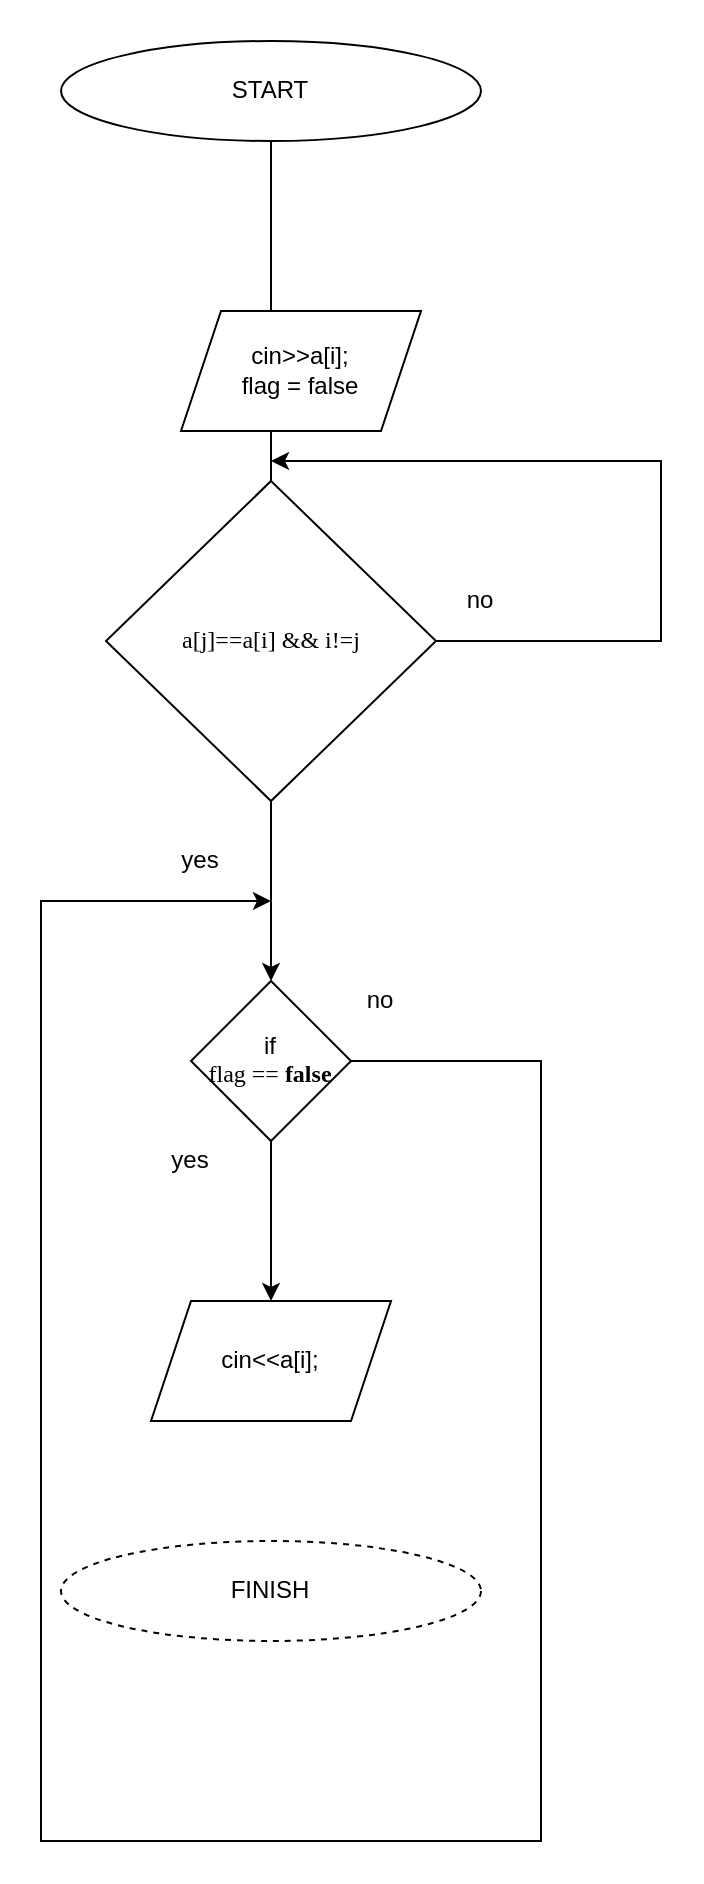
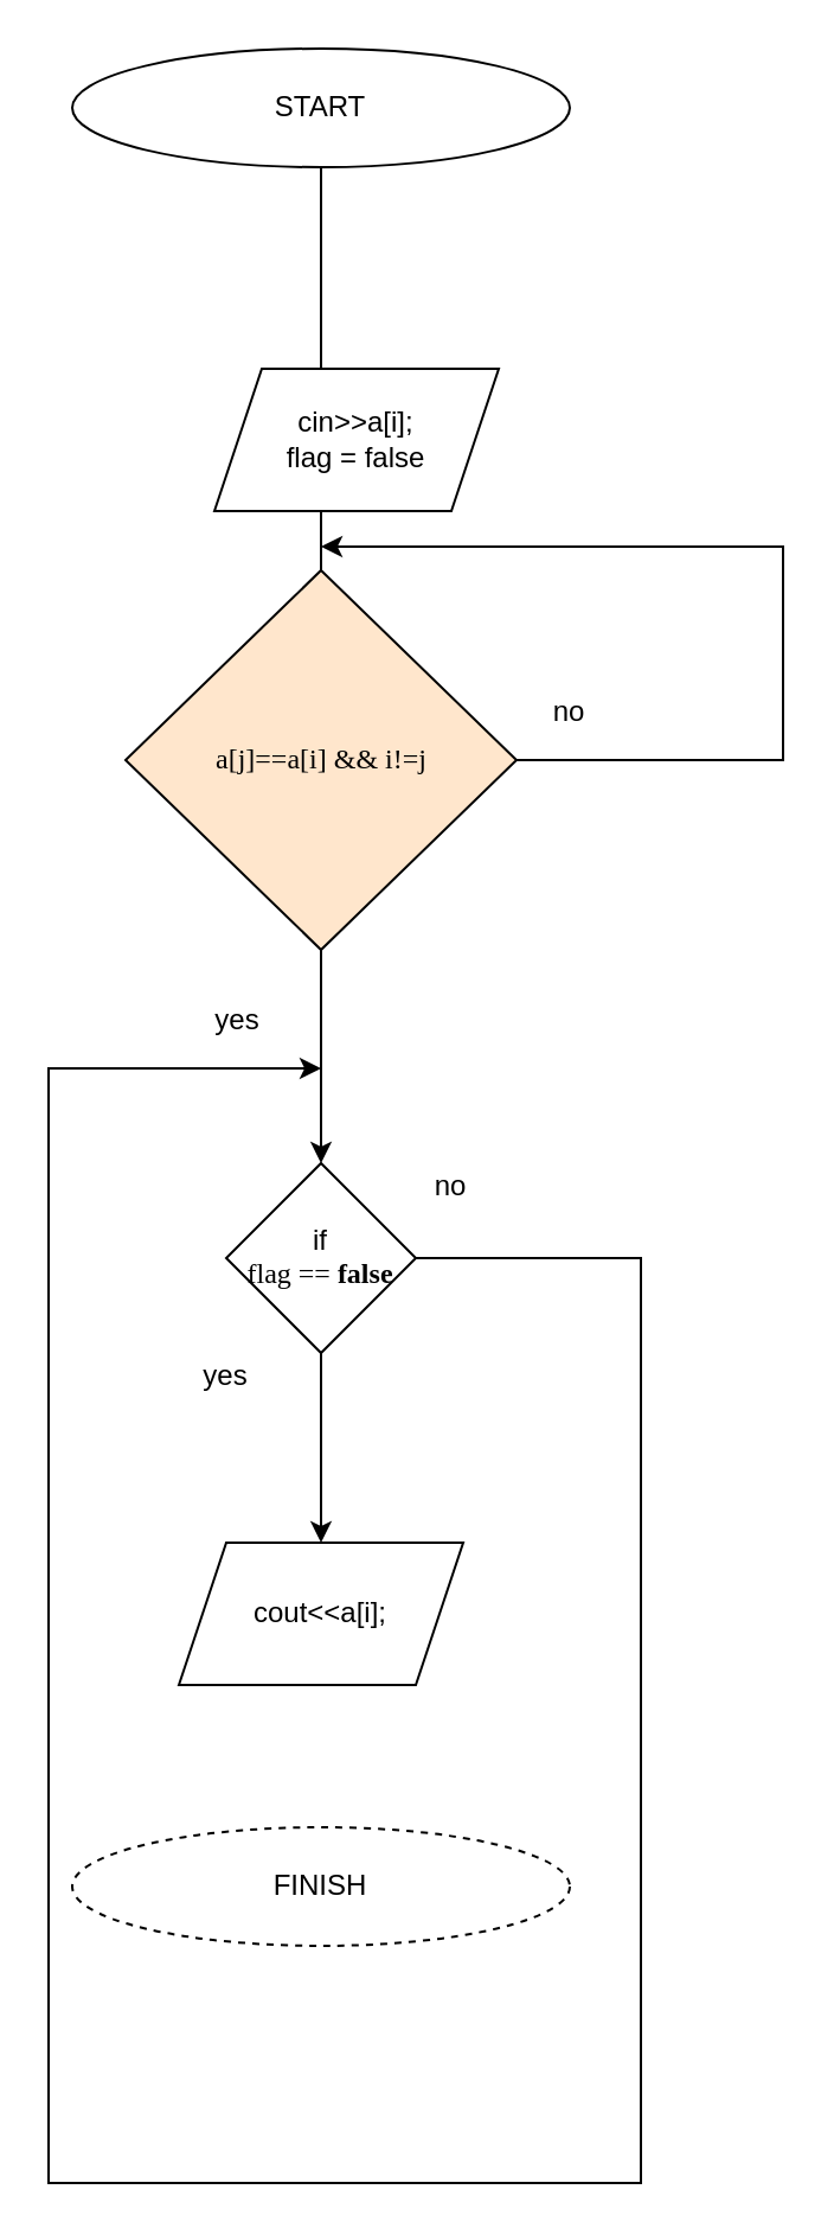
  <mxCell id="0" />
  <mxCell id="1" parent="0" />
  <mxCell id="2" style="edgeStyle=orthogonalEdgeStyle;rounded=0;orthogonalLoop=1;jettySize=auto;html=1;" edge="1" parent="1" source="3"><mxGeometry relative="1" as="geometry"><mxPoint x="135" y="330" as="targetPoint" /></mxGeometry></mxCell>
  <mxCell id="3" value="START" style="ellipse;whiteSpace=wrap;html=1;" vertex="1" parent="1"><mxGeometry x="30" y="20" width="210" height="50" as="geometry" /></mxCell>
  <mxCell id="4" value="cin&amp;gt;&amp;gt;a[i];&lt;br&gt;flag = false" style="shape=parallelogram;perimeter=parallelogramPerimeter;whiteSpace=wrap;html=1;fixedSize=1;" vertex="1" parent="1"><mxGeometry x="90" y="155" width="120" height="60" as="geometry" /></mxCell>
  <mxCell id="5" style="edgeStyle=orthogonalEdgeStyle;rounded=0;orthogonalLoop=1;jettySize=auto;html=1;fontColor=#000000;" edge="1" parent="1" source="7"><mxGeometry relative="1" as="geometry"><mxPoint x="135" y="230" as="targetPoint" /><Array as="points"><mxPoint x="330" y="320" /></Array></mxGeometry></mxCell>
  <mxCell id="6" style="edgeStyle=orthogonalEdgeStyle;rounded=0;orthogonalLoop=1;jettySize=auto;html=1;fontColor=#000000;" edge="1" parent="1" source="7"><mxGeometry relative="1" as="geometry"><mxPoint x="135" y="490" as="targetPoint" /></mxGeometry></mxCell>
- <mxCell id="7" value="&lt;p style=&quot;margin: 0px; font-style: normal; font-variant-caps: normal; font-weight: normal; font-stretch: normal; font-size: 12px; line-height: normal; font-family: menlo;&quot;&gt;a[j]==a[i] &amp;amp;&amp;amp; i!=j&lt;/p&gt;" style="rhombus;whiteSpace=wrap;html=1;labelBackgroundColor=none;" vertex="1" parent="1"><mxGeometry x="52.5" y="240" width="165" height="160" as="geometry" /></mxCell>
+ <mxCell id="7" value="&lt;p style=&quot;margin: 0px; font-style: normal; font-variant-caps: normal; font-weight: normal; font-stretch: normal; font-size: 12px; line-height: normal; font-family: menlo;&quot;&gt;a[j]==a[i] &amp;amp;&amp;amp; i!=j&lt;/p&gt;" style="rhombus;whiteSpace=wrap;html=1;labelBackgroundColor=none;fillColor=#ffe6cc;" vertex="1" parent="1"><mxGeometry x="52.5" y="240" width="165" height="160" as="geometry" /></mxCell>
  <mxCell id="8" value="no" style="text;html=1;strokeColor=none;fillColor=none;align=center;verticalAlign=middle;whiteSpace=wrap;rounded=0;labelBackgroundColor=none;fontColor=#000000;" vertex="1" parent="1"><mxGeometry x="220" y="290" width="40" height="20" as="geometry" /></mxCell>
  <mxCell id="9" value="yes" style="text;html=1;strokeColor=none;fillColor=none;align=center;verticalAlign=middle;whiteSpace=wrap;rounded=0;labelBackgroundColor=none;fontColor=#000000;" vertex="1" parent="1"><mxGeometry x="80" y="420" width="40" height="20" as="geometry" /></mxCell>
  <mxCell id="10" style="edgeStyle=orthogonalEdgeStyle;rounded=0;orthogonalLoop=1;jettySize=auto;html=1;fontColor=#000000;" edge="1" parent="1" source="12"><mxGeometry relative="1" as="geometry"><mxPoint x="135" y="650" as="targetPoint" /></mxGeometry></mxCell>
  <mxCell id="11" style="edgeStyle=orthogonalEdgeStyle;rounded=0;orthogonalLoop=1;jettySize=auto;html=1;" edge="1" parent="1" source="12"><mxGeometry relative="1" as="geometry"><mxPoint x="135" y="450" as="targetPoint" /><Array as="points"><mxPoint x="270" y="530" /><mxPoint x="270" y="920" /><mxPoint x="20" y="920" /></Array></mxGeometry></mxCell>
  <mxCell id="12" value="if&lt;br&gt;&lt;p style=&quot;margin: 0px; font-stretch: normal; line-height: normal; font-family: menlo;&quot;&gt;flag == &lt;span style=&quot;&quot;&gt;&lt;b&gt;false&lt;/b&gt;&lt;/span&gt;&lt;/p&gt;" style="rhombus;whiteSpace=wrap;html=1;labelBackgroundColor=none;" vertex="1" parent="1"><mxGeometry x="95" y="490" width="80" height="80" as="geometry" /></mxCell>
  <mxCell id="13" value="no" style="text;html=1;strokeColor=none;fillColor=none;align=center;verticalAlign=middle;whiteSpace=wrap;rounded=0;labelBackgroundColor=none;fontColor=#000000;" vertex="1" parent="1"><mxGeometry x="170" y="490" width="40" height="20" as="geometry" /></mxCell>
  <mxCell id="14" value="yes" style="text;html=1;strokeColor=none;fillColor=none;align=center;verticalAlign=middle;whiteSpace=wrap;rounded=0;labelBackgroundColor=none;fontColor=#000000;" vertex="1" parent="1"><mxGeometry x="75" y="570" width="40" height="20" as="geometry" /></mxCell>
- <mxCell id="15" value="cin&amp;lt;&amp;lt;a[i];" style="shape=parallelogram;perimeter=parallelogramPerimeter;whiteSpace=wrap;html=1;fixedSize=1;labelBackgroundColor=none;fontColor=#000000;" vertex="1" parent="1"><mxGeometry x="75" y="650" width="120" height="60" as="geometry" /></mxCell>
+ <mxCell id="15" value="cout&amp;lt;&amp;lt;a[i];" style="shape=parallelogram;perimeter=parallelogramPerimeter;whiteSpace=wrap;html=1;fixedSize=1;labelBackgroundColor=none;fontColor=#000000;" vertex="1" parent="1"><mxGeometry x="75" y="650" width="120" height="60" as="geometry" /></mxCell>
  <mxCell id="16" value="FINISH" style="ellipse;whiteSpace=wrap;html=1;dashed=1;" vertex="1" parent="1"><mxGeometry x="30" y="770" width="210" height="50" as="geometry" /></mxCell>
